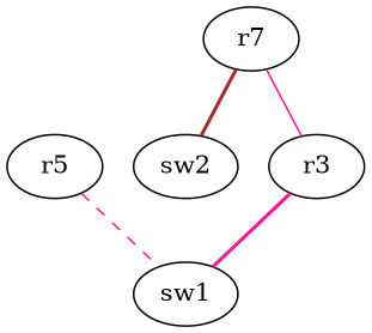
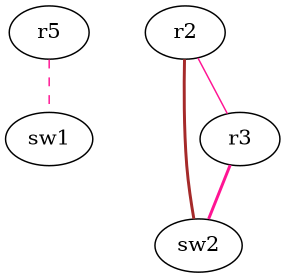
  digraph {
    edge [color=deeppink dir=none style=bold]
    n1 [label=r5]
    sw1
-   r2 [label=r7]
+   r2
    sw2
    r3
    n1 -> sw1 [style=dashed]
    r2 -> sw2 [color=brown]
    r2 -> r3 [style=solid]
-   r3 -> sw1
+   r3 -> sw2
  }
